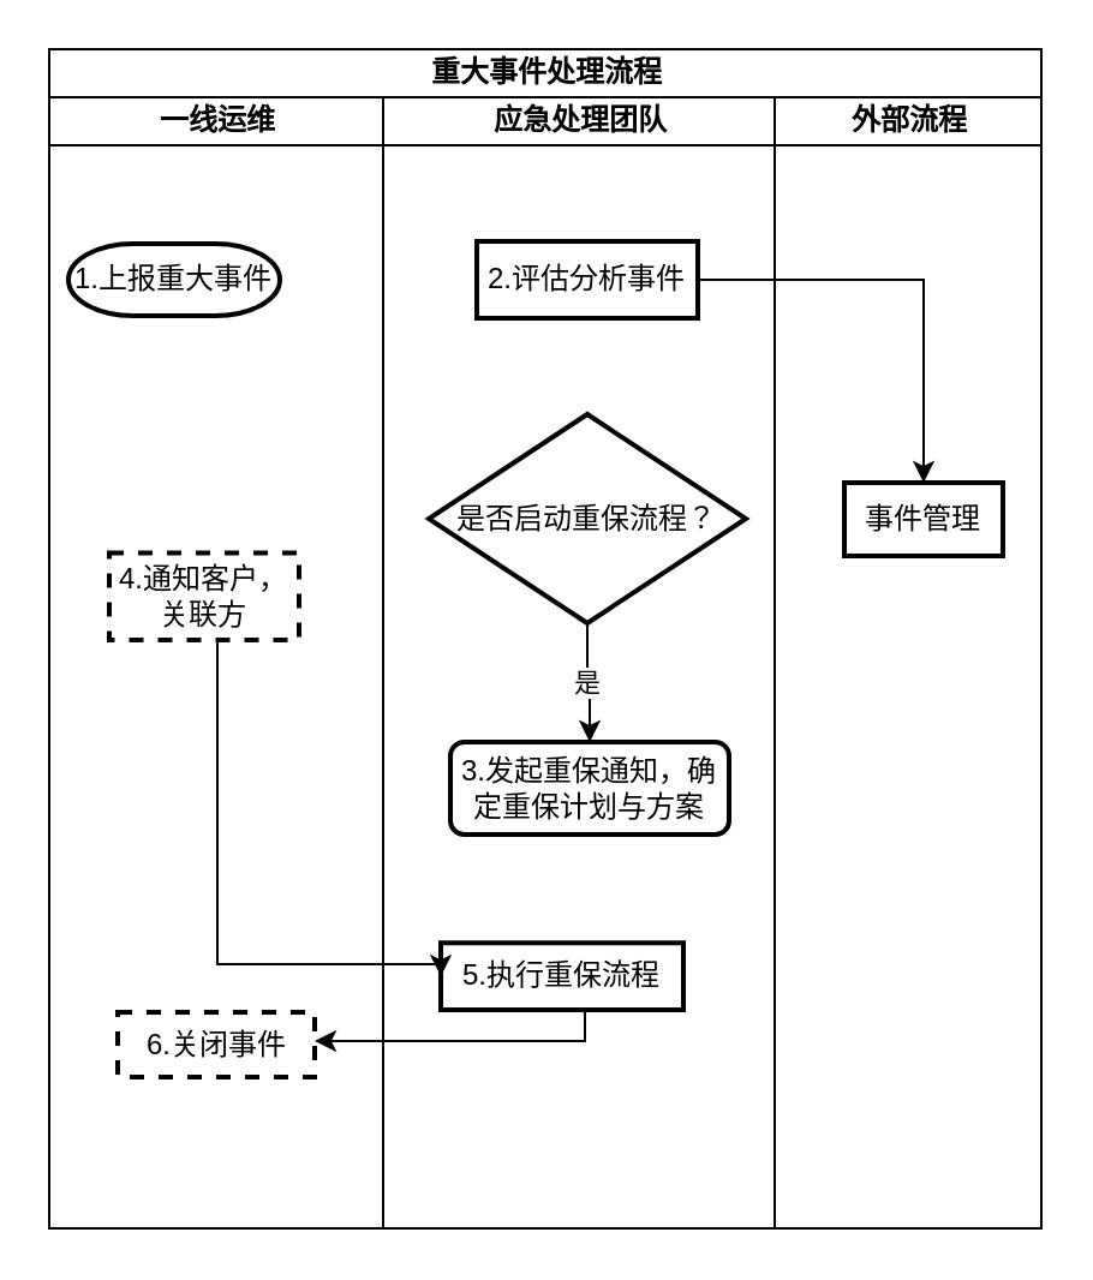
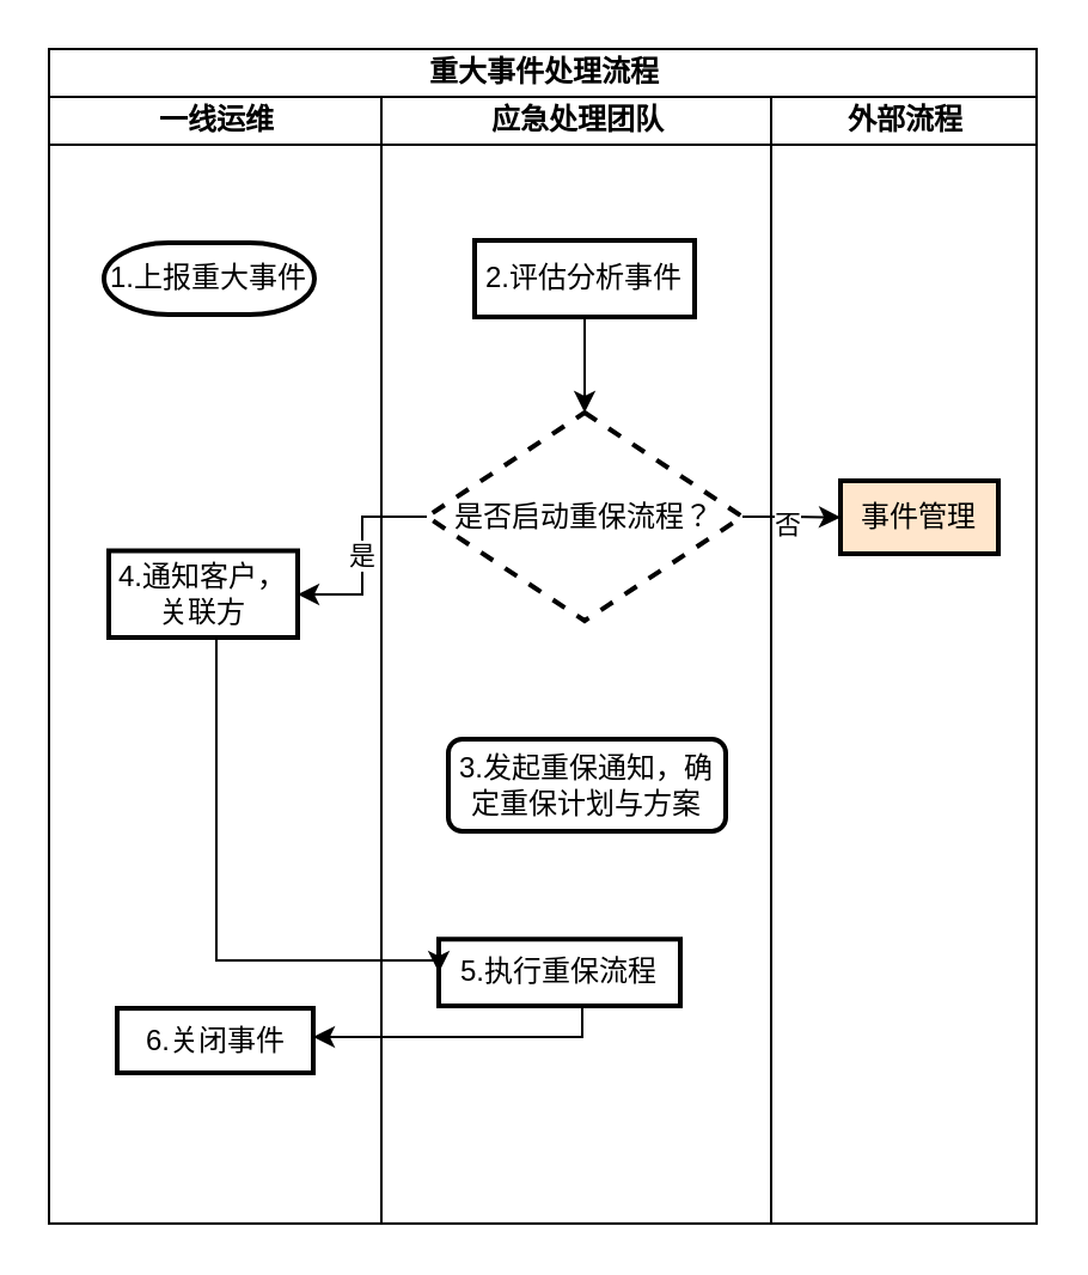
  <mxCell id="0" />
  <mxCell id="1" parent="0" />
  <mxCell id="2" value="重大事件处理流程" style="swimlane;childLayout=stackLayout;resizeParent=1;resizeParentMax=0;startSize=20;html=1;" vertex="1" parent="1"><mxGeometry x="20" y="20" width="413.0" height="491.0" as="geometry" /></mxCell>
  <mxCell id="3" value="一线运维" style="swimlane;startSize=20;html=1;" vertex="1" parent="2"><mxGeometry y="20" width="139" height="471.0" as="geometry" /></mxCell>
- <mxCell id="4" value="1.上报重大事件" style="strokeWidth=2;html=1;shape=mxgraph.flowchart.terminator;whiteSpace=wrap;" vertex="1" parent="3"><mxGeometry x="8" y="61" width="88" height="30" as="geometry" /></mxCell>
- <mxCell id="5" value="4.通知客户，关联方" style="whiteSpace=wrap;html=1;strokeWidth=2;dashed=1;" vertex="1" parent="3"><mxGeometry x="25" y="189.75" width="79" height="36.25" as="geometry" /></mxCell>
- <mxCell id="6" value="6.关闭事件" style="whiteSpace=wrap;html=1;strokeWidth=2;dashed=1;" vertex="1" parent="3"><mxGeometry x="28.5" y="381" width="82" height="27" as="geometry" /></mxCell>
+ <mxCell id="4" value="1.上报重大事件" style="strokeWidth=2;html=1;shape=mxgraph.flowchart.terminator;whiteSpace=wrap;" vertex="1" parent="3"><mxGeometry x="23.0" y="61" width="88" height="30" as="geometry" /></mxCell>
+ <mxCell id="5" value="4.通知客户，关联方" style="whiteSpace=wrap;html=1;strokeWidth=2;" vertex="1" parent="3"><mxGeometry x="25" y="189.75" width="79" height="36.25" as="geometry" /></mxCell>
+ <mxCell id="6" value="6.关闭事件" style="whiteSpace=wrap;html=1;strokeWidth=2;" vertex="1" parent="3"><mxGeometry x="28.5" y="381" width="82" height="27" as="geometry" /></mxCell>
  <mxCell id="7" value="应急处理团队" style="swimlane;startSize=20;html=1;" vertex="1" parent="2"><mxGeometry x="139" y="20" width="163.0" height="471.0" as="geometry" /></mxCell>
- <mxCell id="8" value="" style="edgeStyle=orthogonalEdgeStyle;rounded=0;orthogonalLoop=1;jettySize=auto;html=1;" edge="1" parent="7" source="9" target="15"><mxGeometry relative="1" as="geometry" /></mxCell>
+ <mxCell id="8" value="" style="edgeStyle=orthogonalEdgeStyle;rounded=0;orthogonalLoop=1;jettySize=auto;html=1;" edge="1" parent="7" source="9" target="11"><mxGeometry relative="1" as="geometry" /></mxCell>
  <mxCell id="9" value="2.评估分析事件" style="whiteSpace=wrap;html=1;strokeWidth=2;" vertex="1" parent="7"><mxGeometry x="39" y="60" width="92" height="32" as="geometry" /></mxCell>
- <mxCell id="10" value="是" style="edgeStyle=orthogonalEdgeStyle;rounded=0;orthogonalLoop=1;jettySize=auto;html=1;" edge="1" parent="7" source="11" target="12"><mxGeometry relative="1" as="geometry" /></mxCell>
- <mxCell id="11" value="是否启动重保流程？" style="rhombus;whiteSpace=wrap;html=1;strokeWidth=2;" vertex="1" parent="7"><mxGeometry x="19" y="132" width="132" height="87" as="geometry" /></mxCell>
+ <mxCell id="10" value="是" style="edgeStyle=orthogonalEdgeStyle;rounded=0;orthogonalLoop=1;jettySize=auto;html=1;" edge="1" parent="7" source="11" target="5"><mxGeometry relative="1" as="geometry" /></mxCell>
+ <mxCell id="11" value="是否启动重保流程？" style="rhombus;whiteSpace=wrap;html=1;strokeWidth=2;dashed=1;" vertex="1" parent="7"><mxGeometry x="19" y="132" width="132" height="87" as="geometry" /></mxCell>
  <mxCell id="12" value="3.发起重保通知，确定重保计划与方案" style="whiteSpace=wrap;html=1;strokeWidth=2;rounded=1;" vertex="1" parent="7"><mxGeometry x="28" y="268.5" width="116" height="38.5" as="geometry" /></mxCell>
  <mxCell id="13" value="5.执行重保流程" style="whiteSpace=wrap;html=1;strokeWidth=2;" vertex="1" parent="7"><mxGeometry x="24" y="352.13" width="101" height="27.88" as="geometry" /></mxCell>
  <mxCell id="14" value="外部流程" style="swimlane;startSize=20;html=1;" vertex="1" parent="2"><mxGeometry x="302.0" y="20" width="111" height="471.0" as="geometry" /></mxCell>
- <mxCell id="15" value="事件管理" style="whiteSpace=wrap;html=1;strokeWidth=2;" vertex="1" parent="14"><mxGeometry x="29" y="160.5" width="66" height="30.5" as="geometry" /></mxCell>
+ <mxCell id="15" value="事件管理" style="whiteSpace=wrap;html=1;strokeWidth=2;fillColor=#ffe6cc;" vertex="1" parent="14"><mxGeometry x="29" y="160.5" width="66" height="30.5" as="geometry" /></mxCell>
+ <mxCell id="16" value="" style="edgeStyle=orthogonalEdgeStyle;rounded=0;orthogonalLoop=1;jettySize=auto;html=1;" edge="1" parent="2" source="11" target="15"><mxGeometry relative="1" as="geometry" /></mxCell>
+ <mxCell id="17" value="否" style="edgeLabel;html=1;align=center;verticalAlign=middle;resizable=0;points=[];" vertex="1" connectable="0" parent="16"><mxGeometry x="-0.14" y="-3" relative="1" as="geometry"><mxPoint as="offset" /></mxGeometry></mxCell>
  <mxCell id="18" value="" style="edgeStyle=orthogonalEdgeStyle;rounded=0;orthogonalLoop=1;jettySize=auto;html=1;" edge="1" parent="2" source="13" target="6"><mxGeometry relative="1" as="geometry"><Array as="points"><mxPoint x="223" y="413" /><mxPoint x="73" y="413" /></Array></mxGeometry></mxCell>
  <mxCell id="19" style="edgeStyle=orthogonalEdgeStyle;rounded=0;orthogonalLoop=1;jettySize=auto;html=1;entryX=0;entryY=0.5;entryDx=0;entryDy=0;" edge="1" parent="2" source="5" target="13"><mxGeometry relative="1" as="geometry"><Array as="points"><mxPoint x="70" y="381" /></Array></mxGeometry></mxCell>
